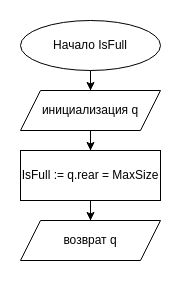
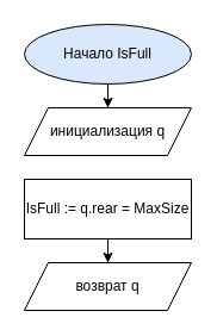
  <mxCell id="0" />
  <mxCell id="1" parent="0" />
  <mxCell id="2" style="edgeStyle=orthogonalEdgeStyle;rounded=0;orthogonalLoop=1;jettySize=auto;html=1;" parent="1" source="3" target="5" edge="1"><mxGeometry relative="1" as="geometry"><mxPoint x="90" y="90" as="targetPoint" /></mxGeometry></mxCell>
- <mxCell id="3" value="Начало&amp;nbsp;IsFull" style="ellipse;whiteSpace=wrap;html=1;" parent="1" vertex="1"><mxGeometry x="20" y="20" width="140" height="50" as="geometry" /></mxCell>
- <mxCell id="4" style="edgeStyle=orthogonalEdgeStyle;rounded=0;orthogonalLoop=1;jettySize=auto;html=1;entryX=0.5;entryY=0;entryDx=0;entryDy=0;" parent="1" source="5" target="7" edge="1"><mxGeometry relative="1" as="geometry"><mxPoint x="90" y="150" as="targetPoint" /></mxGeometry></mxCell>
+ <mxCell id="3" value="Начало&amp;nbsp;IsFull" style="ellipse;whiteSpace=wrap;html=1;fillColor=#dae8fc;" parent="1" vertex="1"><mxGeometry x="20" y="20" width="140" height="50" as="geometry" /></mxCell>
  <mxCell id="5" value="инициализация q" style="shape=parallelogram;perimeter=parallelogramPerimeter;whiteSpace=wrap;html=1;fixedSize=1;" parent="1" vertex="1"><mxGeometry x="20" y="90" width="140" height="40" as="geometry" /></mxCell>
  <mxCell id="6" style="edgeStyle=orthogonalEdgeStyle;rounded=0;orthogonalLoop=1;jettySize=auto;html=1;entryX=0.5;entryY=0;entryDx=0;entryDy=0;" parent="1" source="7" target="8" edge="1"><mxGeometry relative="1" as="geometry"><mxPoint x="90" y="220" as="targetPoint" /></mxGeometry></mxCell>
  <mxCell id="7" value="IsFull := q.rear = MaxSize" style="rounded=0;whiteSpace=wrap;html=1;" parent="1" vertex="1"><mxGeometry x="20" y="150" width="140" height="50" as="geometry" /></mxCell>
  <mxCell id="8" value="возврат q" style="shape=parallelogram;perimeter=parallelogramPerimeter;whiteSpace=wrap;html=1;fixedSize=1;" parent="1" vertex="1"><mxGeometry x="20" y="220" width="140" height="40" as="geometry" /></mxCell>
